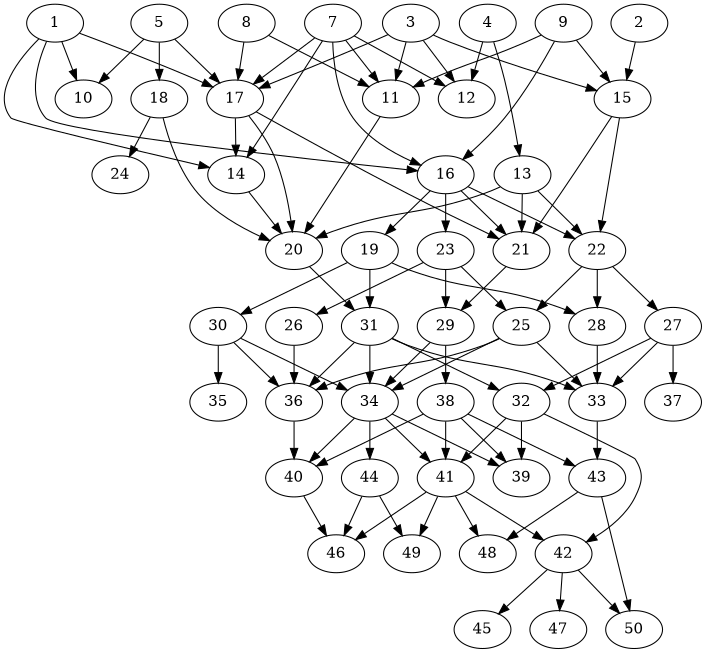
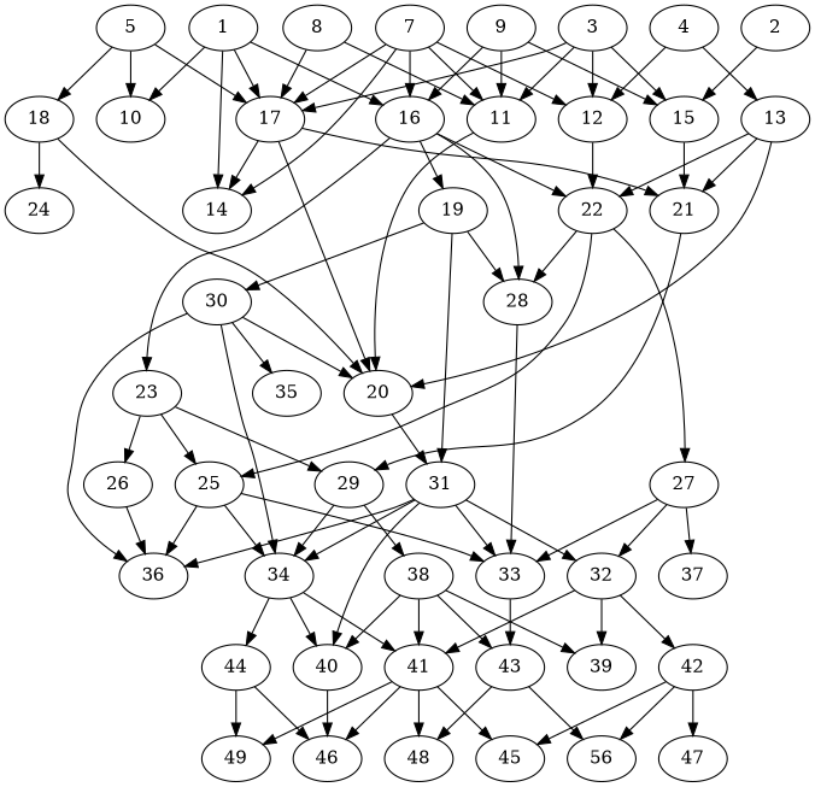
  digraph {
    node [alpha=0.10 compute_size=1073741824000 result_size=1024]
    1 [alpha=0.00 compute_size=8589934592 ram=39045332 result_size=70656 trans_size=6501]
    10 [alpha=0.07 compute_size=15337493925 ram=47456336 result_size=0 trans_size=294006]
    14 [alpha=0.16 ram=5748682 trans_size=717597]
    16 [alpha=0.19 compute_size=517092301996 ram=30704644 trans_size=821464]
    17 [alpha=0.01 compute_size=7030794035 ram=13822686 trans_size=643504]
    20 [compute_size=761506981511 ram=22852768 trans_size=198975]
    22 [alpha=0.01 compute_size=29397131789 ram=7185160 result_size=70656 trans_size=962189]
    21 [alpha=0.04 compute_size=2572332446 ram=41774256 result_size=74752 trans_size=856753]
    19 [alpha=0.20 compute_size=104227603638 ram=1506123 result_size=13312 trans_size=211786]
    23 [alpha=0.13 compute_size=368293445632 ram=46711884 result_size=9216 trans_size=474762]
    31 [alpha=0.15 compute_size=2141375058 ram=38412052 result_size=70656 trans_size=759130]
    28 [compute_size=97773682520 ram=44440700 result_size=29696 trans_size=177520]
    25 [alpha=0.17 compute_size=574498081509 ram=15851931 result_size=54272 trans_size=729944]
    27 [alpha=0.12 compute_size=19639281547 ram=49819780 result_size=9216 trans_size=161345]
    29 [alpha=0.02 compute_size=8733940028 ram=44774412 result_size=70656 trans_size=950002]
    30 [alpha=0.06 compute_size=515412891554 ram=25549096 result_size=9216 trans_size=992798]
    26 [alpha=0.04 compute_size=549755813888 ram=5507588 result_size=91136 trans_size=734579]
    2 [alpha=0.11 compute_size=726439746622 ram=38208084 trans_size=496528]
    15 [alpha=0.15 compute_size=10784579953 ram=45741600 trans_size=604656]
    3 [alpha=0.06 compute_size=687007019348 ram=49573296 result_size=91136 trans_size=1045020]
    11 [alpha=0.08 compute_size=2601724122 ram=45044824 result_size=74752 trans_size=420230]
    12 [alpha=0.14 compute_size=231928233984 ram=4286086 result_size=13312 trans_size=262365]
    4 [alpha=0.09 compute_size=44285463235 ram=30579282 result_size=29696 trans_size=746290]
    13 [alpha=0.09 compute_size=16647157078 ram=50153632 result_size=13312 trans_size=727036]
    5 [alpha=0.17 compute_size=80176657218 ram=41942448 result_size=29696 trans_size=240902]
    18 [alpha=0.05 compute_size=525524444027 ram=32181948 trans_size=323126]
    24 [alpha=0.02 compute_size=12993675240 ram=41843196 result_size=0 trans_size=17389]
    7 [ram=34651764 trans_size=327279]
    8 [alpha=0.17 compute_size=806602917952 ram=46578768 result_size=91136 trans_size=1019583]
    9 [alpha=0.18 ram=42358016 trans_size=361197]
    33 [alpha=0.13 compute_size=50604980481 ram=19784580 trans_size=1034078]
    34 [alpha=0.01 compute_size=166379707816 ram=10248833 result_size=13312 trans_size=992982]
    36 [alpha=0.19 compute_size=782757789696 ram=11261898 result_size=54272 trans_size=647928]
    32 [alpha=0.06 compute_size=190026984472 ram=18016544 trans_size=67639]
    37 [alpha=0.09 compute_size=460241544238 ram=28296972 result_size=0 trans_size=975900]
    38 [alpha=0.03 compute_size=8589934592 ram=20396220 result_size=70656 trans_size=352165]
    35 [alpha=0.03 compute_size=7632336103 ram=7577833 trans_size=409556]
    43 [compute_size=22497883002 ram=20520756 result_size=9216 trans_size=869342]
    39 [alpha=0.13 compute_size=79582220618 ram=18733610 result_size=0 trans_size=446160]
    41 [alpha=0.02 compute_size=5230193946 ram=46157064 result_size=9216 trans_size=677877]
    40 [alpha=0.03 compute_size=3667127301 ram=6792358 result_size=29696 trans_size=188443]
    44 [alpha=0.08 compute_size=4260641560 ram=38663860 result_size=9216 trans_size=676980]
    42 [alpha=0.06 compute_size=68719476736 ram=42004920 result_size=74752 trans_size=228102]
    48 [alpha=0.17 compute_size=62348812872 ram=16518018 result_size=0 trans_size=313703]
-   50 [alpha=0.12 compute_size=342424615239 ram=2682715 result_size=0 trans_size=520078]
+   50 [alpha=0.12 compute_size=342424615239 ram=2682715 result_size=0 trans_size=520078 label=56]
    46 [alpha=0.19 compute_size=22525102562 ram=50429296 result_size=0 trans_size=228274]
    45 [alpha=0.08 compute_size=7401488474 ram=31253116 result_size=0 trans_size=250116]
    49 [alpha=0.18 compute_size=11697111005 ram=13262441 result_size=0 trans_size=683606]
    47 [alpha=0.09 compute_size=108467309772 ram=15084808 result_size=0 trans_size=338312]
    1 -> 10
    1 -> 14
    1 -> 16
    1 -> 17
-   14 -> 20
+   30 -> 20
    16 -> 22
-   16 -> 21
+   16 -> 28
    16 -> 19
    16 -> 23
    17 -> 14
    17 -> 20
    17 -> 21
    20 -> 31
    22 -> 28
    22 -> 25
    22 -> 27
    21 -> 29
    19 -> 31
    19 -> 28
    19 -> 30
    23 -> 25
    23 -> 29
    23 -> 26
    31 -> 33
    31 -> 34
    31 -> 36
    31 -> 32
    28 -> 33
    25 -> 33
    25 -> 34
    25 -> 36
    27 -> 33
    27 -> 32
    27 -> 37
    29 -> 34
    29 -> 38
    30 -> 34
    30 -> 36
    30 -> 35
    26 -> 36
    2 -> 15
    15 -> 21
    3 -> 17
    3 -> 15
    3 -> 11
    3 -> 12
    11 -> 20
-   15 -> 22
+   12 -> 22
    4 -> 12
    4 -> 13
    13 -> 20
    13 -> 22
    13 -> 21
    5 -> 10
    5 -> 17
    5 -> 18
    18 -> 20
    18 -> 24
    7 -> 14
    7 -> 16
    7 -> 17
    7 -> 11
    7 -> 12
    8 -> 17
    8 -> 11
    9 -> 16
    9 -> 15
    9 -> 11
    33 -> 43
-   34 -> 39
    34 -> 41
    34 -> 40
    34 -> 44
-   36 -> 40
+   31 -> 40
    32 -> 39
    32 -> 41
    32 -> 42
    38 -> 43
    38 -> 39
    38 -> 41
    38 -> 40
    43 -> 48
    43 -> 50
    41 -> 48
    41 -> 46
-   41 -> 42
+   41 -> 45
    41 -> 49
    40 -> 46
    44 -> 46
    44 -> 49
    42 -> 50
    42 -> 45
    42 -> 47
  }
